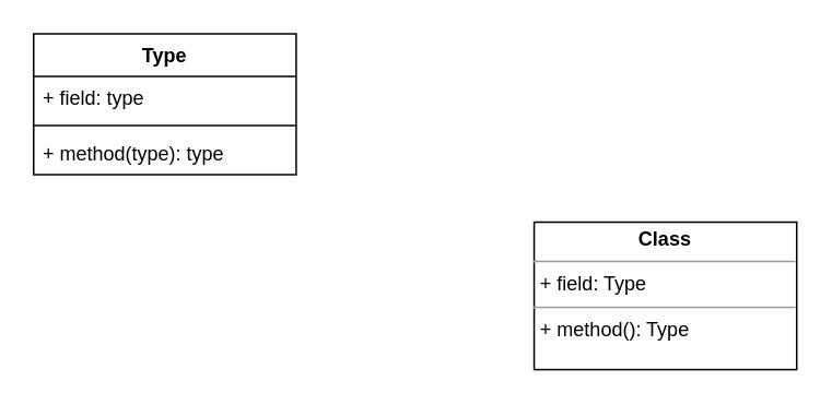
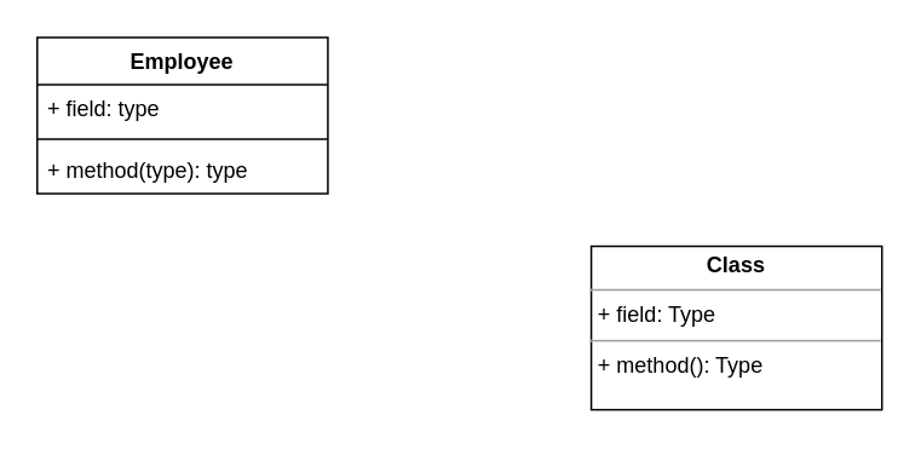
  <mxCell id="0" />
  <mxCell id="1" parent="0" />
- <mxCell id="2" value="Type" style="swimlane;fontStyle=1;align=center;verticalAlign=top;childLayout=stackLayout;horizontal=1;startSize=26;horizontalStack=0;resizeParent=1;resizeParentMax=0;resizeLast=0;collapsible=1;marginBottom=0;" vertex="1" parent="1"><mxGeometry x="20" y="20" width="160" height="86" as="geometry" /></mxCell>
+ <mxCell id="2" value="Employee" style="swimlane;fontStyle=1;align=center;verticalAlign=top;childLayout=stackLayout;horizontal=1;startSize=26;horizontalStack=0;resizeParent=1;resizeParentMax=0;resizeLast=0;collapsible=1;marginBottom=0;" vertex="1" parent="1"><mxGeometry x="20" y="20" width="160" height="86" as="geometry" /></mxCell>
  <mxCell id="3" value="+ field: type" style="text;strokeColor=none;fillColor=none;align=left;verticalAlign=top;spacingLeft=4;spacingRight=4;overflow=hidden;rotatable=0;points=[[0,0.5],[1,0.5]];portConstraint=eastwest;" vertex="1" parent="2"><mxGeometry y="26" width="160" height="26" as="geometry" /></mxCell>
  <mxCell id="4" value="" style="line;strokeWidth=1;fillColor=none;align=left;verticalAlign=middle;spacingTop=-1;spacingLeft=3;spacingRight=3;rotatable=0;labelPosition=right;points=[];portConstraint=eastwest;" vertex="1" parent="2"><mxGeometry y="52" width="160" height="8" as="geometry" /></mxCell>
  <mxCell id="5" value="+ method(type): type" style="text;strokeColor=none;fillColor=none;align=left;verticalAlign=top;spacingLeft=4;spacingRight=4;overflow=hidden;rotatable=0;points=[[0,0.5],[1,0.5]];portConstraint=eastwest;" vertex="1" parent="2"><mxGeometry y="60" width="160" height="26" as="geometry" /></mxCell>
  <mxCell id="6" value="&lt;p style=&quot;margin:0px;margin-top:4px;text-align:center;&quot;&gt;&lt;b&gt;Class&lt;/b&gt;&lt;/p&gt;&lt;hr size=&quot;1&quot;/&gt;&lt;p style=&quot;margin:0px;margin-left:4px;&quot;&gt;+ field: Type&lt;/p&gt;&lt;hr size=&quot;1&quot;/&gt;&lt;p style=&quot;margin:0px;margin-left:4px;&quot;&gt;+ method(): Type&lt;/p&gt;" style="verticalAlign=top;align=left;overflow=fill;fontSize=12;fontFamily=Helvetica;html=1;" vertex="1" parent="1"><mxGeometry x="325" y="135" width="160" height="90" as="geometry" /></mxCell>
